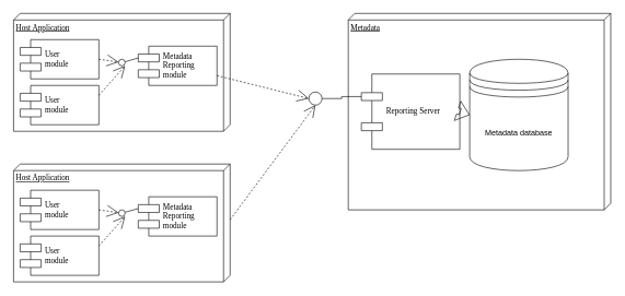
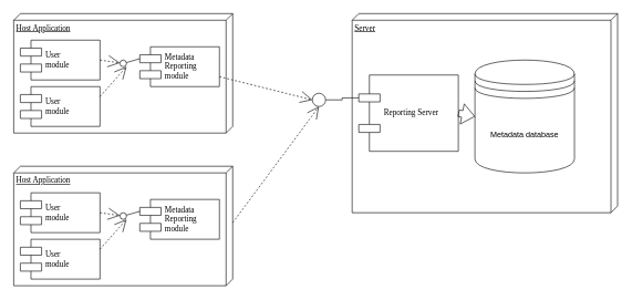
  <mxCell id="0" />
  <mxCell id="1" parent="0" />
  <mxCell id="2" value="Host Application" style="verticalAlign=top;align=left;spacingTop=8;spacingLeft=2;spacingRight=12;shape=cube;size=10;direction=south;fontStyle=4;html=1;rounded=0;shadow=0;comic=0;labelBackgroundColor=none;strokeWidth=1;fontFamily=Verdana;fontSize=12" parent="1" vertex="1"><mxGeometry x="20" y="20" width="330" height="180" as="geometry" /></mxCell>
  <mxCell id="3" value="Metadata&lt;br&gt;Reporting &lt;br&gt;module" style="shape=component;align=left;spacingLeft=36;rounded=0;shadow=0;comic=0;labelBackgroundColor=none;strokeWidth=1;fontFamily=Verdana;fontSize=12;html=1;" parent="1" vertex="1"><mxGeometry x="210" y="70" width="120" height="60" as="geometry" /></mxCell>
  <mxCell id="4" style="edgeStyle=none;rounded=0;html=1;dashed=1;labelBackgroundColor=none;startArrow=none;startFill=0;startSize=8;endArrow=open;endFill=0;endSize=16;fontFamily=Verdana;fontSize=12;entryX=0;entryY=0.5;entryDx=0;entryDy=0;" parent="1" source="3" target="9" edge="1"><mxGeometry relative="1" as="geometry"><mxPoint x="320.385" y="232.747" as="targetPoint" /></mxGeometry></mxCell>
- <mxCell id="5" value="Metadata" style="verticalAlign=top;align=left;spacingTop=8;spacingLeft=2;spacingRight=12;shape=cube;size=10;direction=south;fontStyle=4;html=1;rounded=0;shadow=0;comic=0;labelBackgroundColor=none;strokeWidth=1;fontFamily=Verdana;fontSize=12" vertex="1" parent="1"><mxGeometry x="530" y="20" width="400" height="300" as="geometry" /></mxCell>
+ <mxCell id="5" value="Server" style="verticalAlign=top;align=left;spacingTop=8;spacingLeft=2;spacingRight=12;shape=cube;size=10;direction=south;fontStyle=4;html=1;rounded=0;shadow=0;comic=0;labelBackgroundColor=none;strokeWidth=1;fontFamily=Verdana;fontSize=12" vertex="1" parent="1"><mxGeometry x="530" y="20" width="400" height="300" as="geometry" /></mxCell>
  <mxCell id="6" value="Metadata database&lt;br&gt;" style="shape=datastore;whiteSpace=wrap;html=1;" vertex="1" parent="1"><mxGeometry x="715" y="90" width="150" height="170" as="geometry" /></mxCell>
- <mxCell id="7" value="Reporting Server" style="shape=component;align=left;spacingLeft=36;rounded=0;shadow=0;comic=0;labelBackgroundColor=none;strokeWidth=1;fontFamily=Verdana;fontSize=12;html=1;" vertex="1" parent="1"><mxGeometry x="550" y="112.5" width="150" height="115" as="geometry" /></mxCell>
+ <mxCell id="7" value="Reporting Server" style="shape=component;align=left;spacingLeft=36;rounded=0;shadow=0;comic=0;labelBackgroundColor=none;strokeWidth=1;fontFamily=Verdana;fontSize=12;html=1;" vertex="1" parent="1"><mxGeometry x="540" y="112.5" width="150" height="115" as="geometry" /></mxCell>
  <mxCell id="8" style="edgeStyle=elbowEdgeStyle;rounded=0;html=1;labelBackgroundColor=none;startArrow=none;startFill=0;startSize=8;endArrow=none;endFill=0;endSize=16;fontFamily=Verdana;fontSize=12;entryX=0;entryY=0.3;entryDx=0;entryDy=0;" edge="1" parent="1" source="9" target="7"><mxGeometry relative="1" as="geometry"><mxPoint x="340" y="195" as="targetPoint" /><mxPoint x="490" y="170" as="sourcePoint" /></mxGeometry></mxCell>
  <mxCell id="9" value="" style="ellipse;whiteSpace=wrap;html=1;rounded=0;shadow=0;comic=0;labelBackgroundColor=none;strokeWidth=1;fontFamily=Verdana;fontSize=12;align=center;" vertex="1" parent="1"><mxGeometry x="470" y="140" width="20" height="20" as="geometry" /></mxCell>
  <mxCell id="10" value="" style="rounded=0;orthogonalLoop=1;jettySize=auto;html=1;endArrow=none;endFill=0;sketch=0;sourcePerimeterSpacing=0;targetPerimeterSpacing=0;exitX=0;exitY=0.3;exitDx=0;exitDy=0;" edge="1" target="11" parent="1" source="3"><mxGeometry relative="1" as="geometry"><mxPoint x="460" y="275" as="sourcePoint" /></mxGeometry></mxCell>
  <mxCell id="11" value="" style="ellipse;whiteSpace=wrap;html=1;align=center;aspect=fixed;resizable=0;points=[];outlineConnect=0;sketch=0;" vertex="1" parent="1"><mxGeometry x="180" y="90" width="10" height="10" as="geometry" /></mxCell>
  <mxCell id="12" value="User&lt;br&gt;module" style="shape=component;align=left;spacingLeft=36;rounded=0;shadow=0;comic=0;labelBackgroundColor=none;strokeWidth=1;fontFamily=Verdana;fontSize=12;html=1;" vertex="1" parent="1"><mxGeometry x="30" y="60" width="120" height="60" as="geometry" /></mxCell>
  <mxCell id="13" value="User&lt;br&gt;module" style="shape=component;align=left;spacingLeft=36;rounded=0;shadow=0;comic=0;labelBackgroundColor=none;strokeWidth=1;fontFamily=Verdana;fontSize=12;html=1;" vertex="1" parent="1"><mxGeometry x="30" y="130" width="120" height="60" as="geometry" /></mxCell>
  <mxCell id="14" style="edgeStyle=none;rounded=0;html=1;dashed=1;labelBackgroundColor=none;startArrow=none;startFill=0;startSize=8;endArrow=open;endFill=0;endSize=16;fontFamily=Verdana;fontSize=12;exitX=1;exitY=0.25;exitDx=0;exitDy=0;" edge="1" parent="1" source="13"><mxGeometry relative="1" as="geometry"><mxPoint x="340" y="125" as="sourcePoint" /><mxPoint x="190" y="100" as="targetPoint" /></mxGeometry></mxCell>
  <mxCell id="15" style="edgeStyle=none;rounded=0;html=1;dashed=1;labelBackgroundColor=none;startArrow=none;startFill=0;startSize=8;endArrow=open;endFill=0;endSize=16;fontFamily=Verdana;fontSize=12;exitX=1;exitY=0.5;exitDx=0;exitDy=0;" edge="1" parent="1" source="12" target="11"><mxGeometry relative="1" as="geometry"><mxPoint x="350" y="135" as="sourcePoint" /><mxPoint x="490" y="170" as="targetPoint" /></mxGeometry></mxCell>
  <mxCell id="16" value="Host Application" style="verticalAlign=top;align=left;spacingTop=8;spacingLeft=2;spacingRight=12;shape=cube;size=10;direction=south;fontStyle=4;html=1;rounded=0;shadow=0;comic=0;labelBackgroundColor=none;strokeWidth=1;fontFamily=Verdana;fontSize=12" vertex="1" parent="1"><mxGeometry x="20" y="250" width="330" height="180" as="geometry" /></mxCell>
  <mxCell id="17" value="Metadata&lt;br&gt;Reporting &lt;br&gt;module" style="shape=component;align=left;spacingLeft=36;rounded=0;shadow=0;comic=0;labelBackgroundColor=none;strokeWidth=1;fontFamily=Verdana;fontSize=12;html=1;" vertex="1" parent="1"><mxGeometry x="210" y="300" width="120" height="60" as="geometry" /></mxCell>
  <mxCell id="18" value="" style="rounded=0;orthogonalLoop=1;jettySize=auto;html=1;endArrow=none;endFill=0;sketch=0;sourcePerimeterSpacing=0;targetPerimeterSpacing=0;exitX=0;exitY=0.3;exitDx=0;exitDy=0;" edge="1" parent="1" source="17" target="19"><mxGeometry relative="1" as="geometry"><mxPoint x="460" y="505" as="sourcePoint" /></mxGeometry></mxCell>
  <mxCell id="19" value="" style="ellipse;whiteSpace=wrap;html=1;align=center;aspect=fixed;resizable=0;points=[];outlineConnect=0;sketch=0;" vertex="1" parent="1"><mxGeometry x="180" y="320" width="10" height="10" as="geometry" /></mxCell>
  <mxCell id="20" value="User&lt;br&gt;module" style="shape=component;align=left;spacingLeft=36;rounded=0;shadow=0;comic=0;labelBackgroundColor=none;strokeWidth=1;fontFamily=Verdana;fontSize=12;html=1;" vertex="1" parent="1"><mxGeometry x="30" y="290" width="120" height="60" as="geometry" /></mxCell>
  <mxCell id="21" value="User&lt;br&gt;module" style="shape=component;align=left;spacingLeft=36;rounded=0;shadow=0;comic=0;labelBackgroundColor=none;strokeWidth=1;fontFamily=Verdana;fontSize=12;html=1;" vertex="1" parent="1"><mxGeometry x="30" y="360" width="120" height="60" as="geometry" /></mxCell>
  <mxCell id="22" style="edgeStyle=none;rounded=0;html=1;dashed=1;labelBackgroundColor=none;startArrow=none;startFill=0;startSize=8;endArrow=open;endFill=0;endSize=16;fontFamily=Verdana;fontSize=12;exitX=1;exitY=0.25;exitDx=0;exitDy=0;" edge="1" parent="1" source="21"><mxGeometry relative="1" as="geometry"><mxPoint x="340" y="355" as="sourcePoint" /><mxPoint x="190" y="330" as="targetPoint" /></mxGeometry></mxCell>
  <mxCell id="23" style="edgeStyle=none;rounded=0;html=1;dashed=1;labelBackgroundColor=none;startArrow=none;startFill=0;startSize=8;endArrow=open;endFill=0;endSize=16;fontFamily=Verdana;fontSize=12;exitX=1;exitY=0.5;exitDx=0;exitDy=0;" edge="1" parent="1" source="20" target="19"><mxGeometry relative="1" as="geometry"><mxPoint x="350" y="365" as="sourcePoint" /><mxPoint x="490" y="400" as="targetPoint" /></mxGeometry></mxCell>
  <mxCell id="24" style="edgeStyle=none;rounded=0;html=1;dashed=1;labelBackgroundColor=none;startArrow=none;startFill=0;startSize=8;endArrow=open;endFill=0;endSize=16;fontFamily=Verdana;fontSize=12;entryX=0;entryY=0.5;entryDx=0;entryDy=0;exitX=0;exitY=0;exitDx=85;exitDy=0;exitPerimeter=0;" edge="1" parent="1" source="16"><mxGeometry relative="1" as="geometry"><mxPoint x="340" y="125" as="sourcePoint" /><mxPoint x="480" y="160" as="targetPoint" /></mxGeometry></mxCell>
  <mxCell id="25" value="" style="shape=flexArrow;endArrow=classic;html=1;rounded=0;exitX=1;exitY=0.5;exitDx=0;exitDy=0;entryX=0;entryY=0.5;entryDx=0;entryDy=0;" edge="1" parent="1" source="7" target="6"><mxGeometry width="50" height="50" relative="1" as="geometry"><mxPoint x="640" y="320" as="sourcePoint" /><mxPoint x="690" y="270" as="targetPoint" /></mxGeometry></mxCell>
